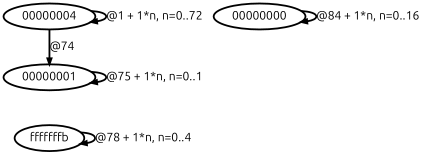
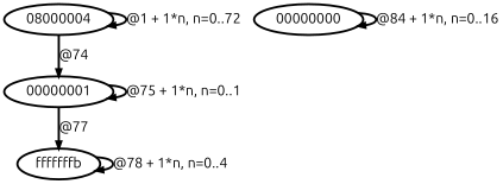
  digraph {
    fontname=Ubuntu
    node [fontname=Ubuntu fontsize=20 penwidth=3 shape=oval style=rounded]
    edge [arrowsize=1 color=black fontname=Ubuntu fontsize=20 penwidth=3 style=bold]
-   00000004
+   00000004 [label=08000004]
    00000001
    fffffffb
    00000000
    00000004 -> 00000004 [label="@1 + 1*n, n=0..72"]
    00000004 -> 00000001 [label="@74"]
    00000001 -> 00000001 [label="@75 + 1*n, n=0..1"]
+   00000001 -> fffffffb [label="@77"]
    fffffffb -> fffffffb [label="@78 + 1*n, n=0..4"]
    00000000 -> 00000000 [label="@84 + 1*n, n=0..16"]
  }
